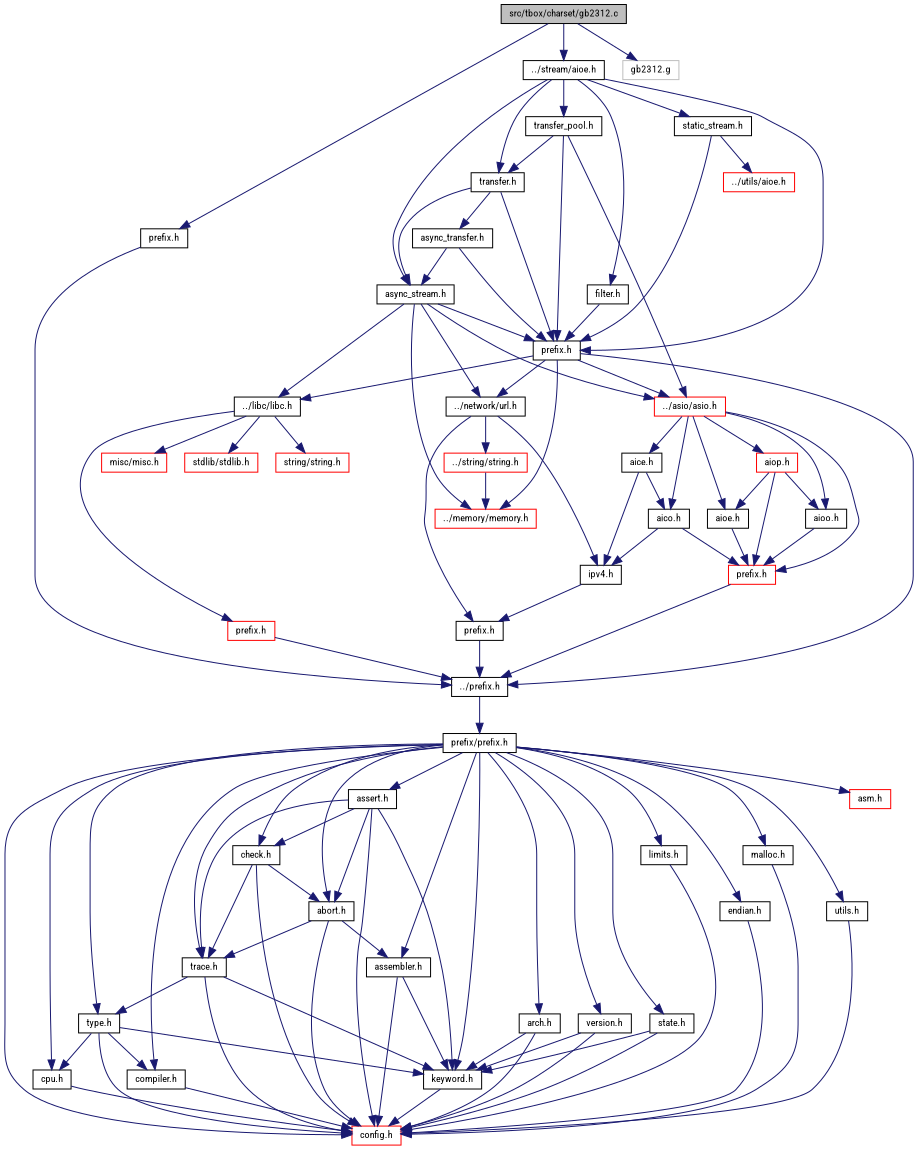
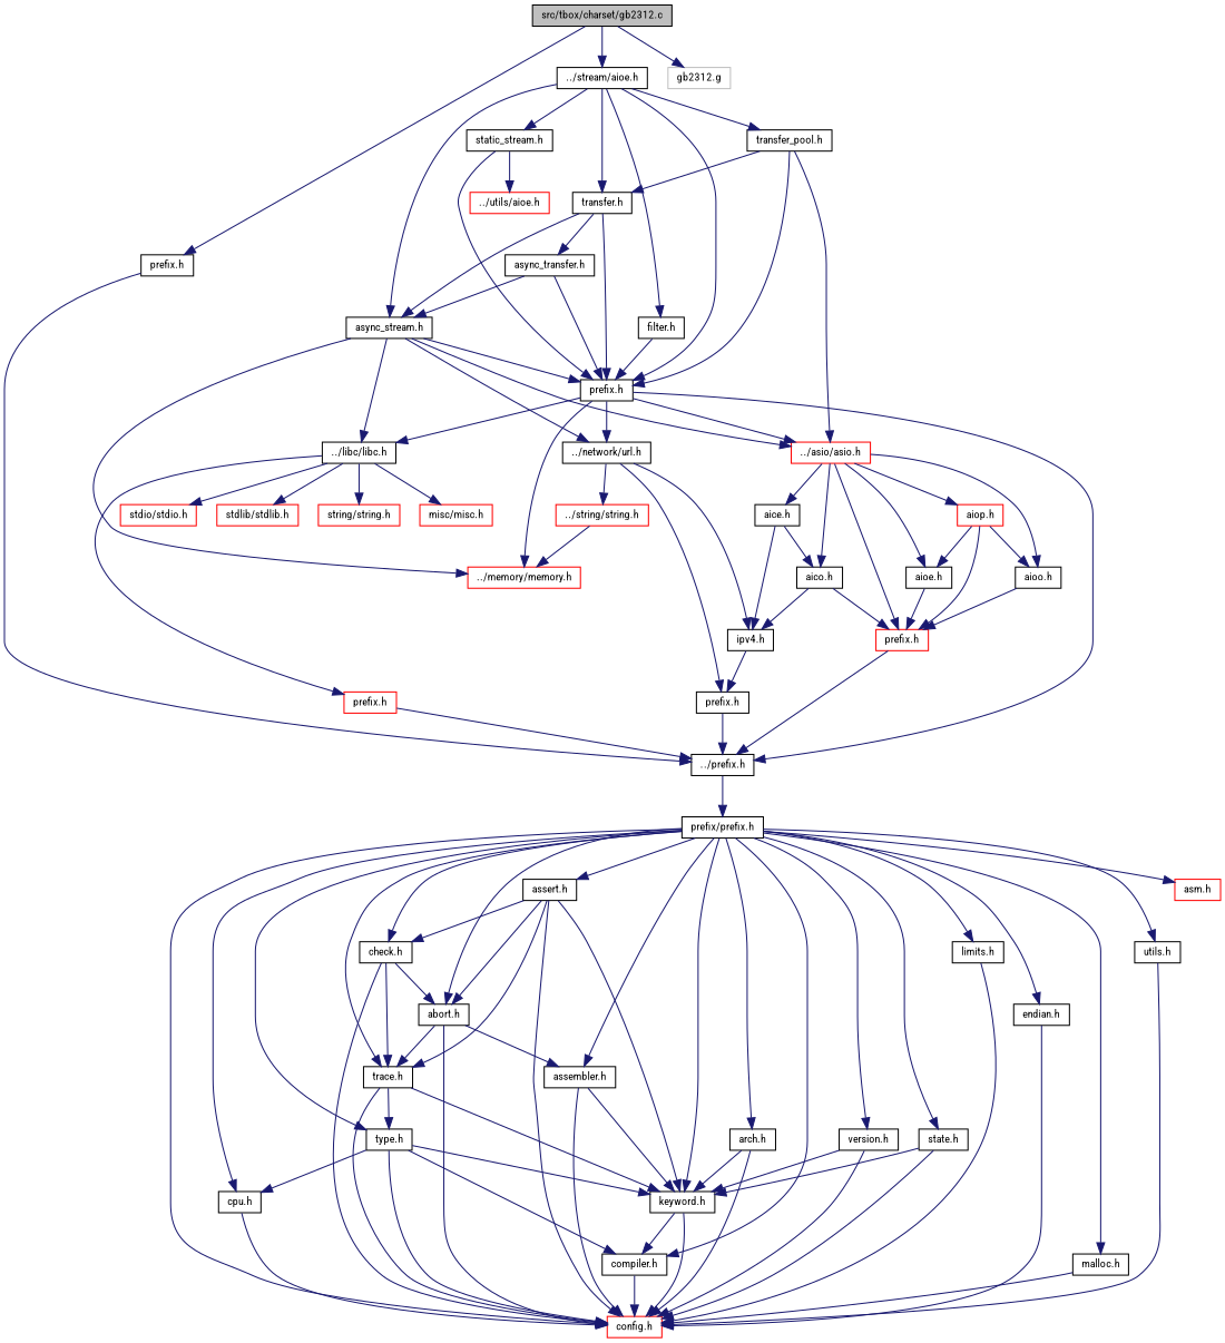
  digraph {
    fontname="Roboto Condensed"
    node [color=black fillcolor=white fontname="Roboto Condensed" fontsize=10 shape=record style=filled]
    edge [color=midnightblue fontname="Roboto Condensed" fontsize=10 labelfontname=CourierNew labelfontsize=10 style=solid]
    n1 [fillcolor=grey75 fontcolor=black height=0.2 label="src/tbox/charset/gb2312.c" width=0.4]
    n2 [height=0.2 label="prefix.h" width=0.4]
    n3 [height=0.2 label="../stream/aioe.h" width=0.4]
    n4 [color=grey75 height=0.2 label="gb2312.g" width=0.4]
    n5 [height=0.2 label="../prefix.h" width=0.4]
    n6 [height=0.2 label="prefix.h" width=0.4]
    n7 [height=0.2 label="async_stream.h" width=0.4]
    n8 [height=0.2 label="static_stream.h" width=0.4]
    n9 [height=0.2 label="transfer.h" width=0.4]
    n10 [height=0.2 label="transfer_pool.h" width=0.4]
    n11 [height=0.2 label="filter.h" width=0.4]
    n12 [height=0.2 label="prefix/prefix.h" width=0.4]
    n13 [color=red height=0.2 label="config.h" width=0.4]
    n14 [height=0.2 label="cpu.h" width=0.4]
    n15 [height=0.2 label="arch.h" width=0.4]
    n16 [height=0.2 label="keyword.h" width=0.4]
    n17 [height=0.2 label="compiler.h" width=0.4]
    n18 [height=0.2 label="type.h" width=0.4]
    n19 [height=0.2 label="limits.h" width=0.4]
    n20 [height=0.2 label="endian.h" width=0.4]
    n21 [height=0.2 label="version.h" width=0.4]
    n22 [height=0.2 label="assembler.h" width=0.4]
    n23 [height=0.2 label="trace.h" width=0.4]
    n24 [height=0.2 label="abort.h" width=0.4]
    n25 [height=0.2 label="check.h" width=0.4]
    n26 [height=0.2 label="assert.h" width=0.4]
    n27 [height=0.2 label="malloc.h" width=0.4]
    n28 [height=0.2 label="utils.h" width=0.4]
    n29 [height=0.2 label="state.h" width=0.4]
    n30 [color=red height=0.2 label="asm.h" width=0.4]
    n31 [height=0.2 label="../libc/libc.h" width=0.4]
    n32 [height=0.2 label="../network/url.h" width=0.4]
    n33 [color=red height=0.2 label="../memory/memory.h" width=0.4]
    n34 [color=red height=0.2 label="../asio/asio.h" width=0.4]
    n35 [color=red height=0.2 label="../utils/aioe.h" width=0.4]
    n36 [height=0.2 label="async_transfer.h" width=0.4]
    n37 [color=red height=0.2 label="prefix.h" width=0.4]
    n38 [color=red height=0.2 label="misc/misc.h" width=0.4]
+   n39 [color=red height=0.2 label="stdio/stdio.h" width=0.4]
    n40 [color=red height=0.2 label="stdlib/stdlib.h" width=0.4]
    n41 [color=red height=0.2 label="string/string.h" width=0.4]
    n42 [height=0.2 label="prefix.h" width=0.4]
    n43 [height=0.2 label="ipv4.h" width=0.4]
    n44 [color=red height=0.2 label="../string/string.h" width=0.4]
    n45 [color=red height=0.2 label="prefix.h" width=0.4]
    n46 [height=0.2 label="aioo.h" width=0.4]
    n47 [height=0.2 label="aioe.h" width=0.4]
    n48 [color=red height=0.2 label="aiop.h" width=0.4]
    n49 [height=0.2 label="aico.h" width=0.4]
    n50 [height=0.2 label="aice.h" width=0.4]
    n1 -> n2
    n1 -> n3
    n1 -> n4
    n2 -> n5
    n3 -> n6
    n3 -> n7
    n3 -> n8
    n3 -> n9
    n3 -> n10
    n3 -> n11
    n5 -> n12
    n6 -> n5
    n6 -> n31
    n6 -> n32
    n6 -> n33
    n6 -> n34
    n7 -> n6
    n7 -> n31
    n7 -> n32
    n7 -> n33
    n7 -> n34
    n8 -> n6
    n8 -> n35
    n9 -> n6
    n9 -> n7
    n9 -> n36
    n10 -> n6
    n10 -> n9
    n10 -> n34
    n11 -> n6
    n12 -> n13
    n12 -> n14
    n12 -> n15
    n12 -> n16
    n12 -> n17
    n12 -> n18
    n12 -> n19
    n12 -> n20
    n12 -> n21
    n12 -> n22
    n12 -> n23
    n12 -> n24
    n12 -> n25
    n12 -> n26
    n12 -> n27
    n12 -> n28
    n12 -> n29
    n12 -> n30
    n14 -> n13
    n15 -> n13
    n15 -> n16
    n16 -> n13
+   n16 -> n17
    n17 -> n13
    n18 -> n13
    n18 -> n14
    n18 -> n16
    n18 -> n17
    n19 -> n13
    n20 -> n13
    n21 -> n13
    n21 -> n16
    n22 -> n13
    n22 -> n16
    n23 -> n13
    n23 -> n16
    n23 -> n18
    n24 -> n13
    n24 -> n22
    n24 -> n23
    n25 -> n13
    n25 -> n23
    n25 -> n24
    n26 -> n13
    n26 -> n16
    n26 -> n23
    n26 -> n24
    n26 -> n25
    n27 -> n13
    n28 -> n13
    n29 -> n13
    n29 -> n16
    n31 -> n37
    n31 -> n38
+   n31 -> n39
    n31 -> n40
    n31 -> n41
    n32 -> n42
    n32 -> n43
    n32 -> n44
    n34 -> n45
    n34 -> n46
    n34 -> n47
    n34 -> n48
    n34 -> n49
    n34 -> n50
    n36 -> n6
    n36 -> n7
    n37 -> n5
    n42 -> n5
    n43 -> n42
    n44 -> n33
    n45 -> n5
    n46 -> n45
    n47 -> n45
    n48 -> n45
    n48 -> n46
    n48 -> n47
    n49 -> n43
    n49 -> n45
    n50 -> n43
    n50 -> n49
  }
